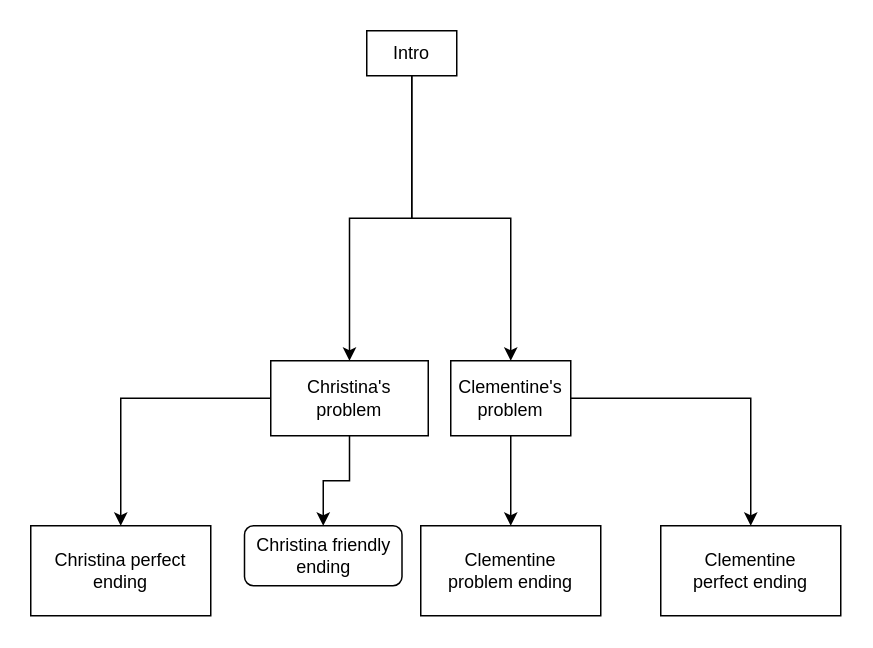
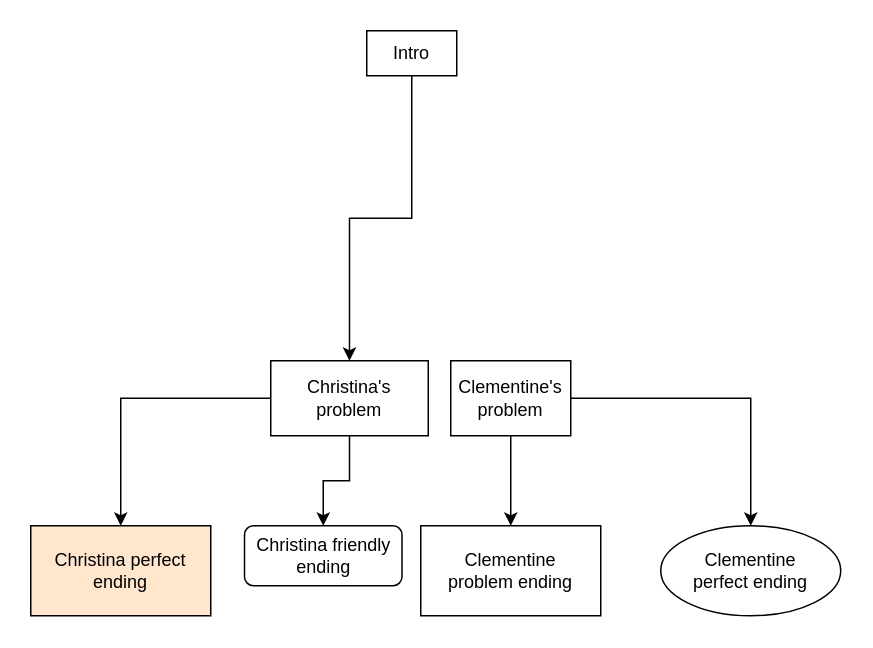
  <mxCell id="0" />
  <mxCell id="1" parent="0" />
  <mxCell id="2" value="" style="edgeStyle=orthogonalEdgeStyle;rounded=0;orthogonalLoop=1;jettySize=auto;html=1;" edge="1" parent="1" source="4" target="7"><mxGeometry relative="1" as="geometry" /></mxCell>
- <mxCell id="3" value="" style="edgeStyle=orthogonalEdgeStyle;rounded=0;orthogonalLoop=1;jettySize=auto;html=1;" edge="1" parent="1" source="4" target="10"><mxGeometry relative="1" as="geometry" /></mxCell>
  <mxCell id="4" value="&lt;div&gt;Intro&lt;/div&gt;" style="rounded=0;whiteSpace=wrap;html=1;" vertex="1" parent="1"><mxGeometry x="244" y="20" width="60" height="30" as="geometry" /></mxCell>
  <mxCell id="5" value="" style="edgeStyle=orthogonalEdgeStyle;rounded=0;orthogonalLoop=1;jettySize=auto;html=1;" edge="1" parent="1" source="7" target="11"><mxGeometry relative="1" as="geometry" /></mxCell>
  <mxCell id="6" value="" style="edgeStyle=orthogonalEdgeStyle;rounded=0;orthogonalLoop=1;jettySize=auto;html=1;" edge="1" parent="1" source="7" target="12"><mxGeometry relative="1" as="geometry" /></mxCell>
  <mxCell id="7" value="&lt;div&gt;Christina's&lt;/div&gt;&lt;div&gt;problem&lt;br&gt;&lt;/div&gt;" style="rounded=0;whiteSpace=wrap;html=1;" vertex="1" parent="1"><mxGeometry x="180" y="240" width="105" height="50" as="geometry" /></mxCell>
  <mxCell id="8" value="" style="edgeStyle=orthogonalEdgeStyle;rounded=0;orthogonalLoop=1;jettySize=auto;html=1;" edge="1" parent="1" source="10" target="13"><mxGeometry relative="1" as="geometry" /></mxCell>
  <mxCell id="9" value="" style="edgeStyle=orthogonalEdgeStyle;rounded=0;orthogonalLoop=1;jettySize=auto;html=1;" edge="1" parent="1" source="10" target="14"><mxGeometry relative="1" as="geometry" /></mxCell>
  <mxCell id="10" value="&lt;div&gt;Clementine's&lt;/div&gt;&lt;div&gt;problem&lt;br&gt;&lt;/div&gt;" style="rounded=0;whiteSpace=wrap;html=1;" vertex="1" parent="1"><mxGeometry x="300" y="240" width="80" height="50" as="geometry" /></mxCell>
- <mxCell id="11" value="Christina perfect ending" style="whiteSpace=wrap;html=1;rounded=0;" vertex="1" parent="1"><mxGeometry x="20" y="350" width="120" height="60" as="geometry" /></mxCell>
+ <mxCell id="11" value="Christina perfect ending" style="whiteSpace=wrap;html=1;rounded=0;fillColor=#ffe6cc;" vertex="1" parent="1"><mxGeometry x="20" y="350" width="120" height="60" as="geometry" /></mxCell>
  <mxCell id="12" value="Christina friendly ending" style="whiteSpace=wrap;html=1;rounded=1;" vertex="1" parent="1"><mxGeometry x="162.5" y="350" width="105" height="40" as="geometry" /></mxCell>
  <mxCell id="13" value="&lt;div&gt;Clementine &lt;br&gt;&lt;/div&gt;&lt;div&gt;problem ending&lt;/div&gt;" style="whiteSpace=wrap;html=1;rounded=0;" vertex="1" parent="1"><mxGeometry x="280" y="350" width="120" height="60" as="geometry" /></mxCell>
- <mxCell id="14" value="&lt;div&gt;Clementine &lt;br&gt;&lt;/div&gt;&lt;div&gt;perfect ending&lt;/div&gt;" style="whiteSpace=wrap;html=1;rounded=0;" vertex="1" parent="1"><mxGeometry x="440" y="350" width="120" height="60" as="geometry" /></mxCell>
+ <mxCell id="14" value="&lt;div&gt;Clementine &lt;br&gt;&lt;/div&gt;&lt;div&gt;perfect ending&lt;/div&gt;" style="ellipse;whiteSpace=wrap;html=1;" vertex="1" parent="1"><mxGeometry x="440" y="350" width="120" height="60" as="geometry" /></mxCell>
